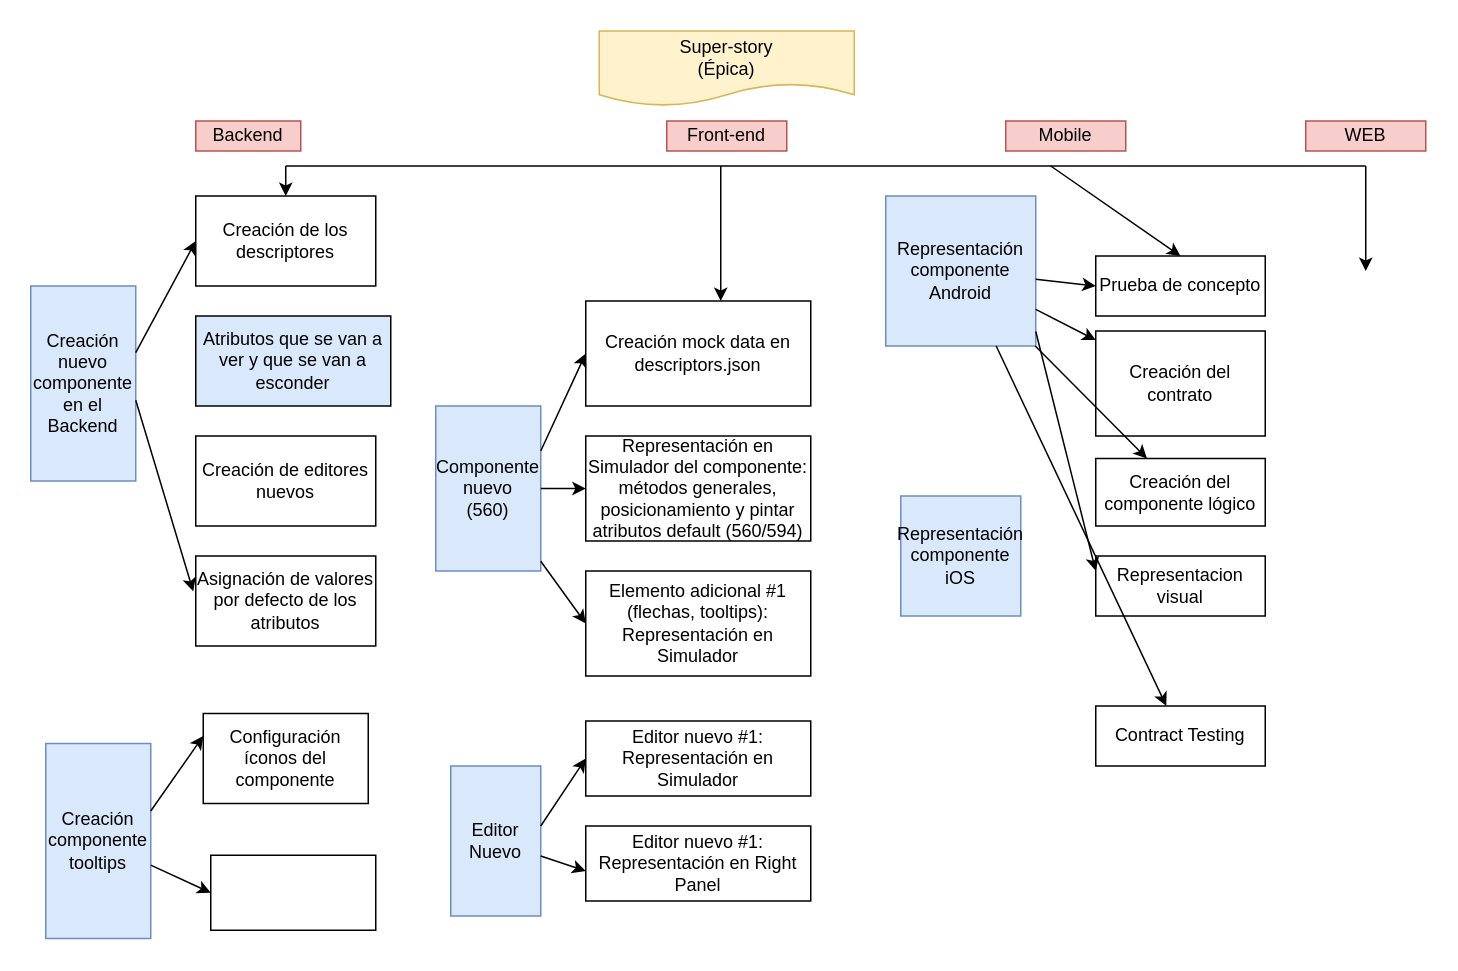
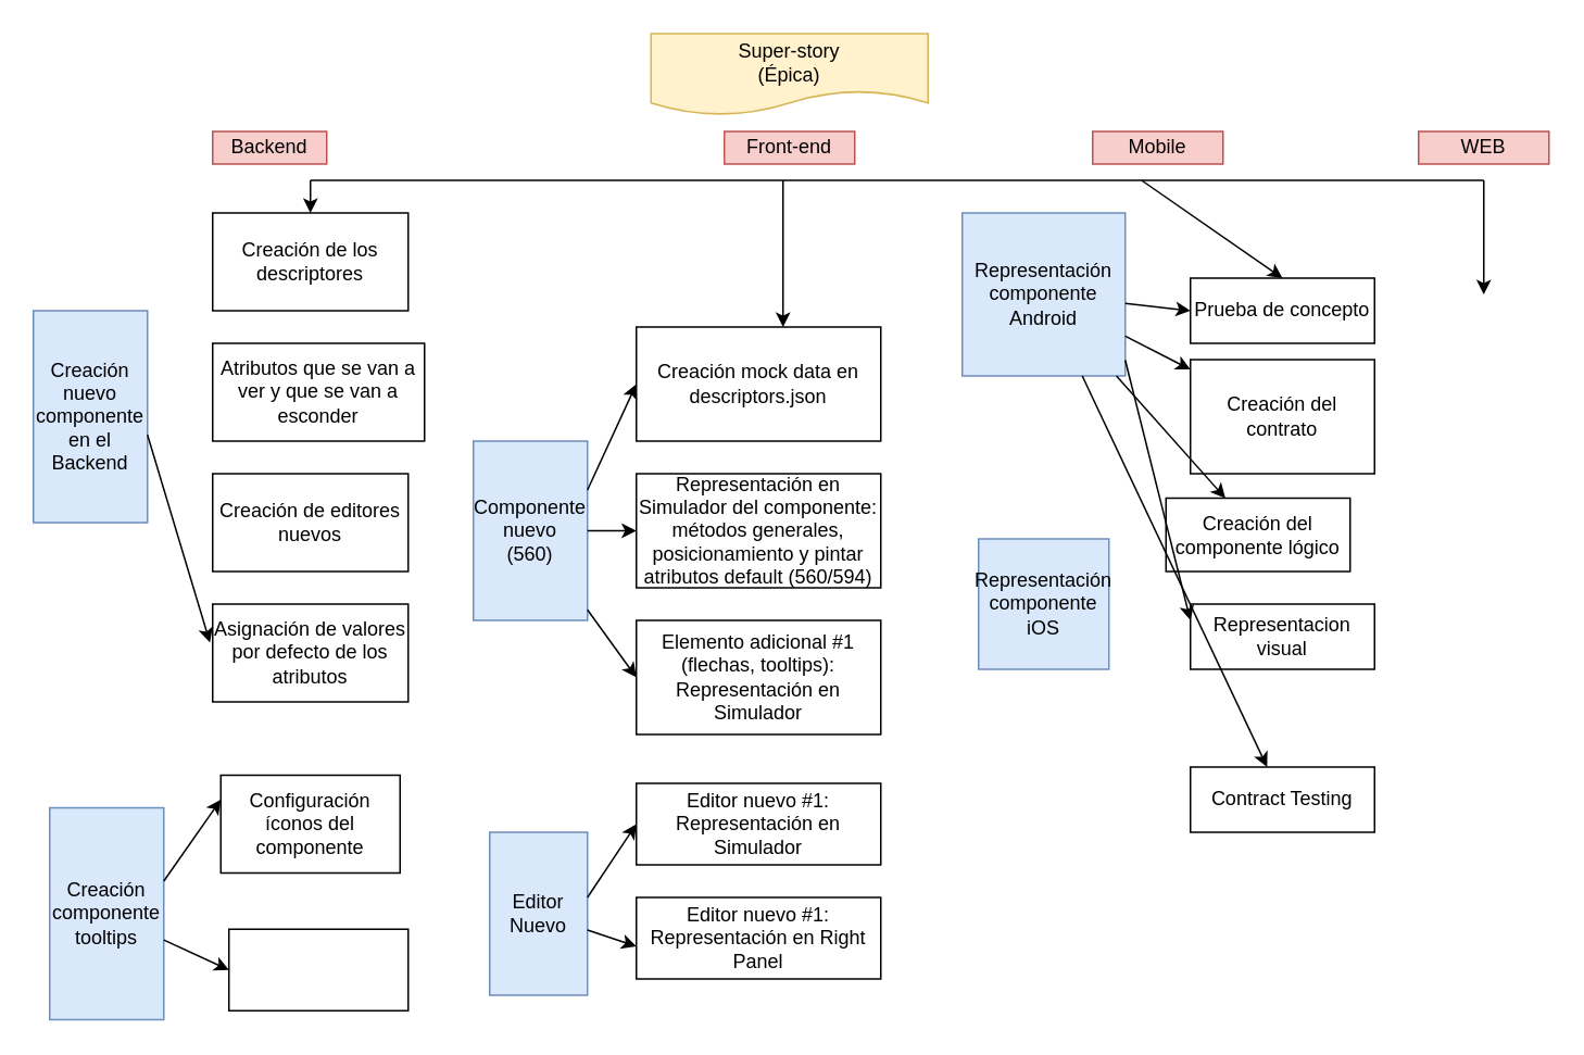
  <mxCell id="0" />
  <mxCell id="1" parent="0" />
  <mxCell id="2" value="Creación mock data en descriptors.json" style="rounded=0;whiteSpace=wrap;html=1;" vertex="1" parent="1"><mxGeometry x="390" y="200" width="150" height="70" as="geometry" /></mxCell>
  <mxCell id="3" value="Super-story&lt;br&gt;(Épica)" style="shape=document;whiteSpace=wrap;html=1;boundedLbl=1;fillColor=#fff2cc;strokeColor=#d6b656;" vertex="1" parent="1"><mxGeometry x="399" y="20" width="170" height="50" as="geometry" /></mxCell>
  <mxCell id="4" value="Representación en Simulador del componente: métodos generales, posicionamiento y pintar atributos default (560/594)" style="rounded=0;whiteSpace=wrap;html=1;" vertex="1" parent="1"><mxGeometry x="390" y="290" width="150" height="70" as="geometry" /></mxCell>
  <mxCell id="5" value="Editor nuevo #1:&lt;br&gt;Representación en Simulador" style="rounded=0;whiteSpace=wrap;html=1;" vertex="1" parent="1"><mxGeometry x="390" y="480" width="150" height="50" as="geometry" /></mxCell>
- <mxCell id="6" value="Atributos que se van a ver y que se van a esconder" style="rounded=0;whiteSpace=wrap;html=1;fillColor=#dae8fc;" vertex="1" parent="1"><mxGeometry x="130" y="210" width="130" height="60" as="geometry" /></mxCell>
+ <mxCell id="6" value="Atributos que se van a ver y que se van a esconder" style="rounded=0;whiteSpace=wrap;html=1;" vertex="1" parent="1"><mxGeometry x="130" y="210" width="130" height="60" as="geometry" /></mxCell>
  <mxCell id="7" value="Creación de editores nuevos" style="rounded=0;whiteSpace=wrap;html=1;" vertex="1" parent="1"><mxGeometry x="130" y="290" width="120" height="60" as="geometry" /></mxCell>
  <mxCell id="8" value="&lt;p style=&quot;line-height: 120%&quot;&gt;Asignación de valores por defecto de los atributos&lt;/p&gt;" style="rounded=0;whiteSpace=wrap;html=1;" vertex="1" parent="1"><mxGeometry x="130" y="370" width="120" height="60" as="geometry" /></mxCell>
  <mxCell id="9" value="Creación de los descriptores" style="rounded=0;whiteSpace=wrap;html=1;" vertex="1" parent="1"><mxGeometry x="130" y="130" width="120" height="60" as="geometry" /></mxCell>
  <mxCell id="10" value="Editor nuevo #1: Representación en Right Panel" style="rounded=0;whiteSpace=wrap;html=1;" vertex="1" parent="1"><mxGeometry x="390" y="550" width="150" height="50" as="geometry" /></mxCell>
  <mxCell id="11" value="Elemento adicional #1 (flechas, tooltips): Representación en Simulador" style="rounded=0;whiteSpace=wrap;html=1;" vertex="1" parent="1"><mxGeometry x="390" y="380" width="150" height="70" as="geometry" /></mxCell>
  <mxCell id="12" value="Editor&lt;br&gt;Nuevo" style="rounded=0;whiteSpace=wrap;html=1;fillColor=#dae8fc;strokeColor=#6c8ebf;" vertex="1" parent="1"><mxGeometry x="300" y="510" width="60" height="100" as="geometry" /></mxCell>
  <mxCell id="13" value="" style="endArrow=classic;html=1;entryX=0;entryY=0.5;entryDx=0;entryDy=0;" edge="1" parent="1" target="5"><mxGeometry width="50" height="50" relative="1" as="geometry"><mxPoint x="360" y="550" as="sourcePoint" /><mxPoint x="410" y="500" as="targetPoint" /></mxGeometry></mxCell>
  <mxCell id="14" value="" style="endArrow=classic;html=1;" edge="1" parent="1"><mxGeometry width="50" height="50" relative="1" as="geometry"><mxPoint x="360" y="570" as="sourcePoint" /><mxPoint x="390" y="580" as="targetPoint" /></mxGeometry></mxCell>
  <mxCell id="15" value="Componente nuevo&lt;br&gt;(560)" style="rounded=0;whiteSpace=wrap;html=1;fillColor=#dae8fc;strokeColor=#6c8ebf;" vertex="1" parent="1"><mxGeometry x="290" y="270" width="70" height="110" as="geometry" /></mxCell>
  <mxCell id="16" value="" style="endArrow=classic;html=1;entryX=0;entryY=0.5;entryDx=0;entryDy=0;" edge="1" parent="1" target="2"><mxGeometry width="50" height="50" relative="1" as="geometry"><mxPoint x="360" y="300" as="sourcePoint" /><mxPoint x="410" y="250" as="targetPoint" /></mxGeometry></mxCell>
  <mxCell id="17" value="" style="endArrow=classic;html=1;entryX=0;entryY=0.5;entryDx=0;entryDy=0;" edge="1" parent="1" source="15" target="4"><mxGeometry width="50" height="50" relative="1" as="geometry"><mxPoint x="450" y="420" as="sourcePoint" /><mxPoint x="500" y="370" as="targetPoint" /></mxGeometry></mxCell>
  <mxCell id="18" value="" style="endArrow=classic;html=1;entryX=0;entryY=0.5;entryDx=0;entryDy=0;" edge="1" parent="1" source="15" target="11"><mxGeometry width="50" height="50" relative="1" as="geometry"><mxPoint x="450" y="420" as="sourcePoint" /><mxPoint x="500" y="370" as="targetPoint" /></mxGeometry></mxCell>
  <mxCell id="19" value="" style="endArrow=none;html=1;" edge="1" parent="1"><mxGeometry width="50" height="50" relative="1" as="geometry"><mxPoint x="190" y="110" as="sourcePoint" /><mxPoint x="910" y="110" as="targetPoint" /></mxGeometry></mxCell>
  <mxCell id="20" value="" style="endArrow=classic;html=1;entryX=0.5;entryY=0;entryDx=0;entryDy=0;" edge="1" parent="1" target="9"><mxGeometry width="50" height="50" relative="1" as="geometry"><mxPoint x="190" y="110" as="sourcePoint" /><mxPoint x="240" y="110" as="targetPoint" /></mxGeometry></mxCell>
  <mxCell id="21" value="" style="endArrow=classic;html=1;entryX=0.6;entryY=0;entryDx=0;entryDy=0;entryPerimeter=0;" edge="1" parent="1" target="2"><mxGeometry width="50" height="50" relative="1" as="geometry"><mxPoint x="480" y="110" as="sourcePoint" /><mxPoint x="490" y="190" as="targetPoint" /></mxGeometry></mxCell>
  <mxCell id="22" value="Backend" style="text;html=1;strokeColor=#b85450;fillColor=#f8cecc;align=center;verticalAlign=middle;whiteSpace=wrap;rounded=0;" vertex="1" parent="1"><mxGeometry x="130" y="80" width="70" height="20" as="geometry" /></mxCell>
  <mxCell id="23" value="Creación nuevo componente en el Backend" style="rounded=0;whiteSpace=wrap;html=1;fillColor=#dae8fc;strokeColor=#6c8ebf;" vertex="1" parent="1"><mxGeometry x="20" y="190" width="70" height="130" as="geometry" /></mxCell>
  <mxCell id="24" value="Creación componente tooltips" style="rounded=0;whiteSpace=wrap;html=1;fillColor=#dae8fc;strokeColor=#6c8ebf;" vertex="1" parent="1"><mxGeometry x="30" y="495" width="70" height="130" as="geometry" /></mxCell>
  <mxCell id="25" value="Configuración íconos del componente" style="rounded=0;whiteSpace=wrap;html=1;" vertex="1" parent="1"><mxGeometry x="135" y="475" width="110" height="60" as="geometry" /></mxCell>
  <mxCell id="26" value="" style="rounded=0;whiteSpace=wrap;html=1;" vertex="1" parent="1"><mxGeometry x="140" y="569.5" width="110" height="50" as="geometry" /></mxCell>
  <mxCell id="27" value="" style="endArrow=classic;html=1;entryX=-0.014;entryY=0.394;entryDx=0;entryDy=0;entryPerimeter=0;exitX=1;exitY=0.586;exitDx=0;exitDy=0;exitPerimeter=0;" edge="1" parent="1" source="23" target="8"><mxGeometry width="50" height="50" relative="1" as="geometry"><mxPoint y="430" as="sourcePoint" x="70" /><mxPoint x="120" y="380" as="targetPoint" /></mxGeometry></mxCell>
- <mxCell id="28" value="" style="endArrow=classic;html=1;entryX=0;entryY=0.5;entryDx=0;entryDy=0;exitX=1;exitY=0.342;exitDx=0;exitDy=0;exitPerimeter=0;" edge="1" parent="1" source="23" target="9"><mxGeometry width="50" height="50" relative="1" as="geometry"><mxPoint y="250" as="sourcePoint" x="70" /><mxPoint x="120" y="200" as="targetPoint" /></mxGeometry></mxCell>
  <mxCell id="29" value="" style="endArrow=classic;html=1;entryX=0;entryY=0.25;entryDx=0;entryDy=0;" edge="1" parent="1" target="25"><mxGeometry width="50" height="50" relative="1" as="geometry"><mxPoint x="100" y="540" as="sourcePoint" /><mxPoint x="150" y="490" as="targetPoint" /></mxGeometry></mxCell>
  <mxCell id="30" value="" style="endArrow=classic;html=1;entryX=0;entryY=0.5;entryDx=0;entryDy=0;" edge="1" parent="1" source="24" target="26"><mxGeometry width="50" height="50" relative="1" as="geometry"><mxPoint x="100" y="630" as="sourcePoint" /><mxPoint x="150" y="580" as="targetPoint" /></mxGeometry></mxCell>
  <mxCell id="31" value="Front-end" style="text;html=1;strokeColor=#b85450;fillColor=#f8cecc;align=center;verticalAlign=middle;whiteSpace=wrap;rounded=0;" vertex="1" parent="1"><mxGeometry x="444" y="80" width="80" height="20" as="geometry" /></mxCell>
  <mxCell id="32" value="Mobile" style="text;html=1;strokeColor=#b85450;fillColor=#f8cecc;align=center;verticalAlign=middle;whiteSpace=wrap;rounded=0;" vertex="1" parent="1"><mxGeometry x="670" y="80" width="80" height="20" as="geometry" /></mxCell>
  <mxCell id="33" value="Representación componente Android" style="whiteSpace=wrap;html=1;aspect=fixed;fillColor=#dae8fc;strokeColor=#6c8ebf;" vertex="1" parent="1"><mxGeometry x="590" y="130" width="100" height="100" as="geometry" /></mxCell>
  <mxCell id="34" value="Representación componente iOS" style="whiteSpace=wrap;html=1;aspect=fixed;fillColor=#dae8fc;strokeColor=#6c8ebf;" vertex="1" parent="1"><mxGeometry x="600" y="330" width="80" height="80" as="geometry" /></mxCell>
  <mxCell id="35" value="WEB" style="text;html=1;strokeColor=#b85450;fillColor=#f8cecc;align=center;verticalAlign=middle;whiteSpace=wrap;rounded=0;" vertex="1" parent="1"><mxGeometry x="870" y="80" width="80" height="20" as="geometry" /></mxCell>
  <mxCell id="36" value="" style="endArrow=classic;html=1;entryX=0.5;entryY=0;entryDx=0;entryDy=0;" edge="1" parent="1" target="38"><mxGeometry width="50" height="50" relative="1" as="geometry"><mxPoint x="700" y="110" as="sourcePoint" /><mxPoint x="840" y="120" as="targetPoint" /><Array as="points" /></mxGeometry></mxCell>
  <mxCell id="37" value="" style="endArrow=classic;html=1;" edge="1" parent="1"><mxGeometry width="50" height="50" relative="1" as="geometry"><mxPoint x="910" y="110" as="sourcePoint" /><mxPoint x="910" y="180" as="targetPoint" /></mxGeometry></mxCell>
  <mxCell id="38" value="Prueba de concepto" style="rounded=0;whiteSpace=wrap;html=1;" vertex="1" parent="1"><mxGeometry x="730" y="170" width="113" height="40" as="geometry" /></mxCell>
  <mxCell id="39" value="Creación del contrato" style="rounded=0;whiteSpace=wrap;html=1;" vertex="1" parent="1"><mxGeometry x="730" y="220" width="113" height="70" as="geometry" /></mxCell>
- <mxCell id="40" value="Creación del componente lógico" style="rounded=0;whiteSpace=wrap;html=1;" vertex="1" parent="1"><mxGeometry x="730" y="305" width="113" height="45" as="geometry" /></mxCell>
+ <mxCell id="40" value="Creación del componente lógico" style="rounded=0;whiteSpace=wrap;html=1;" vertex="1" parent="1"><mxGeometry x="715" y="305" width="113" height="45" as="geometry" /></mxCell>
  <mxCell id="41" value="Representacion visual" style="rounded=0;whiteSpace=wrap;html=1;" vertex="1" parent="1"><mxGeometry x="730" y="370" width="113" height="40" as="geometry" /></mxCell>
  <mxCell id="42" value="Contract Testing" style="rounded=0;whiteSpace=wrap;html=1;" vertex="1" parent="1"><mxGeometry x="730" y="470" width="113" height="40" as="geometry" /></mxCell>
  <mxCell id="43" value="" style="endArrow=classic;html=1;entryX=0;entryY=0.5;entryDx=0;entryDy=0;" edge="1" parent="1" source="33" target="38"><mxGeometry width="50" height="50" relative="1" as="geometry"><mxPoint x="710" y="240" as="sourcePoint" /><mxPoint x="740" y="210" as="targetPoint" /></mxGeometry></mxCell>
  <mxCell id="44" value="" style="endArrow=classic;html=1;" edge="1" parent="1" source="33" target="39"><mxGeometry width="50" height="50" relative="1" as="geometry"><mxPoint x="460" y="310" as="sourcePoint" /><mxPoint x="510" y="260" as="targetPoint" /></mxGeometry></mxCell>
  <mxCell id="45" value="" style="endArrow=classic;html=1;" edge="1" parent="1" source="33" target="40"><mxGeometry width="50" height="50" relative="1" as="geometry"><mxPoint x="460" y="310" as="sourcePoint" /><mxPoint x="510" y="260" as="targetPoint" /></mxGeometry></mxCell>
  <mxCell id="46" value="" style="endArrow=classic;html=1;entryX=0;entryY=0.25;entryDx=0;entryDy=0;exitX=1;exitY=0.903;exitDx=0;exitDy=0;exitPerimeter=0;" edge="1" parent="1" source="33" target="41"><mxGeometry width="50" height="50" relative="1" as="geometry"><mxPoint x="460" y="310" as="sourcePoint" /><mxPoint x="510" y="260" as="targetPoint" /></mxGeometry></mxCell>
  <mxCell id="47" value="" style="endArrow=classic;html=1;" edge="1" parent="1" source="33" target="42"><mxGeometry width="50" height="50" relative="1" as="geometry"><mxPoint x="460" y="310" as="sourcePoint" /><mxPoint x="510" y="260" as="targetPoint" /></mxGeometry></mxCell>
